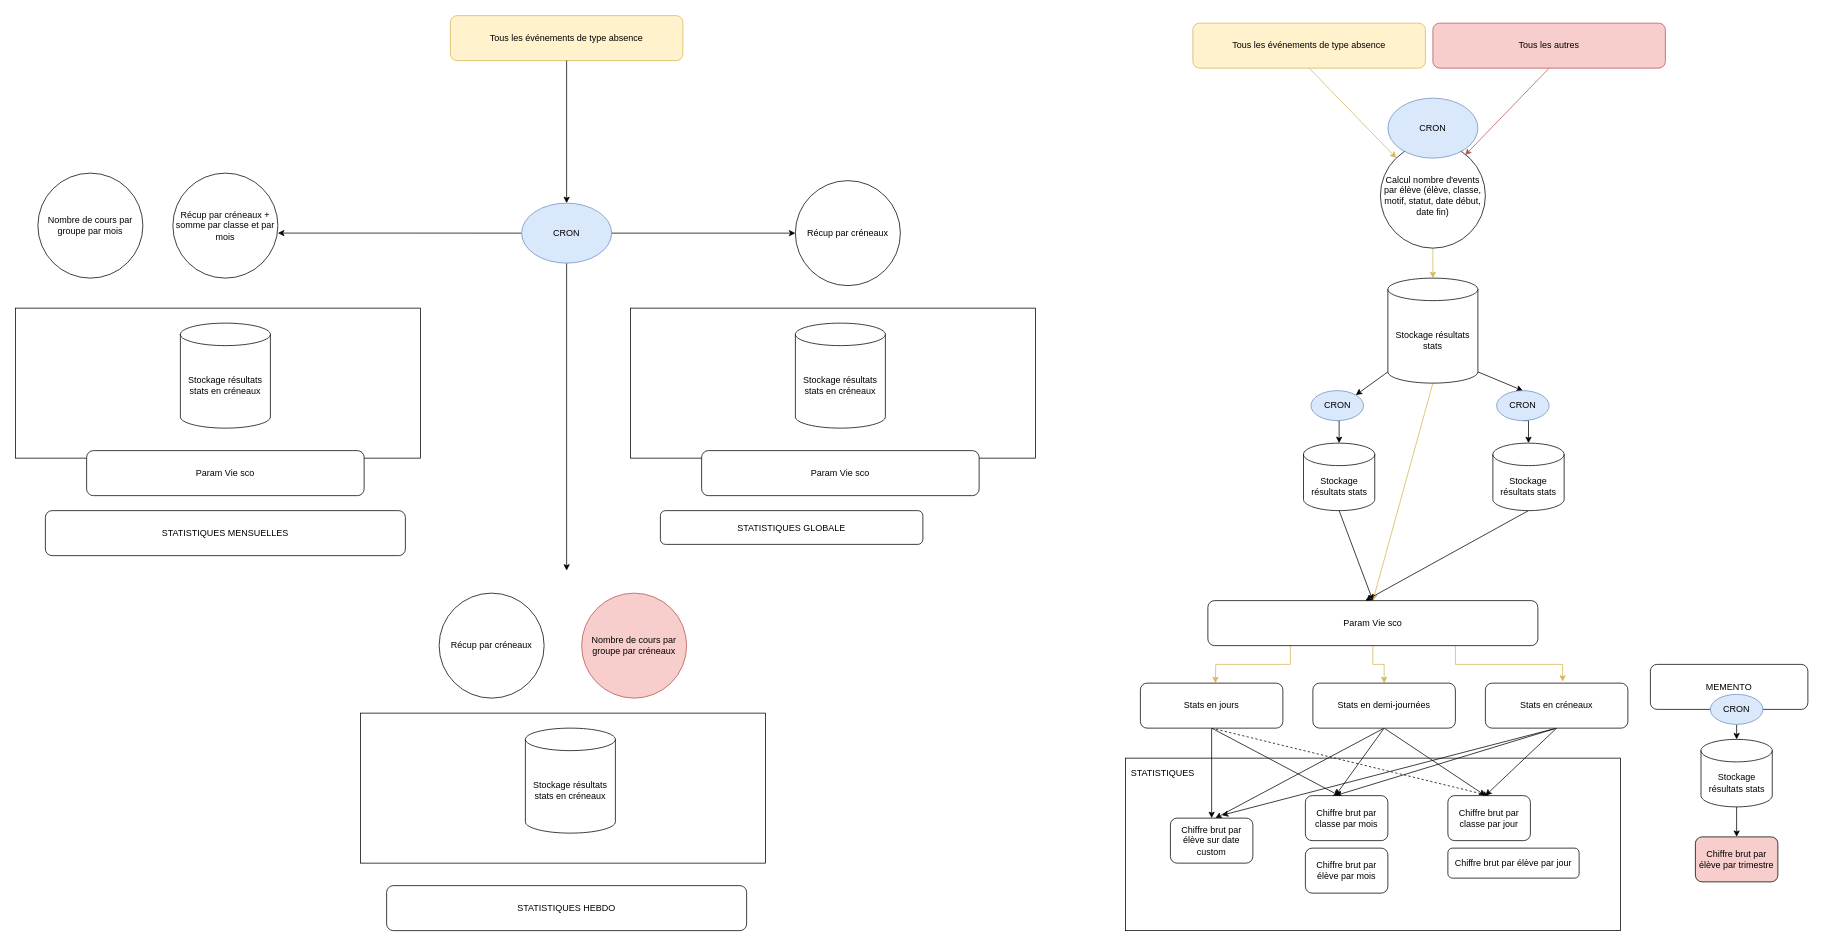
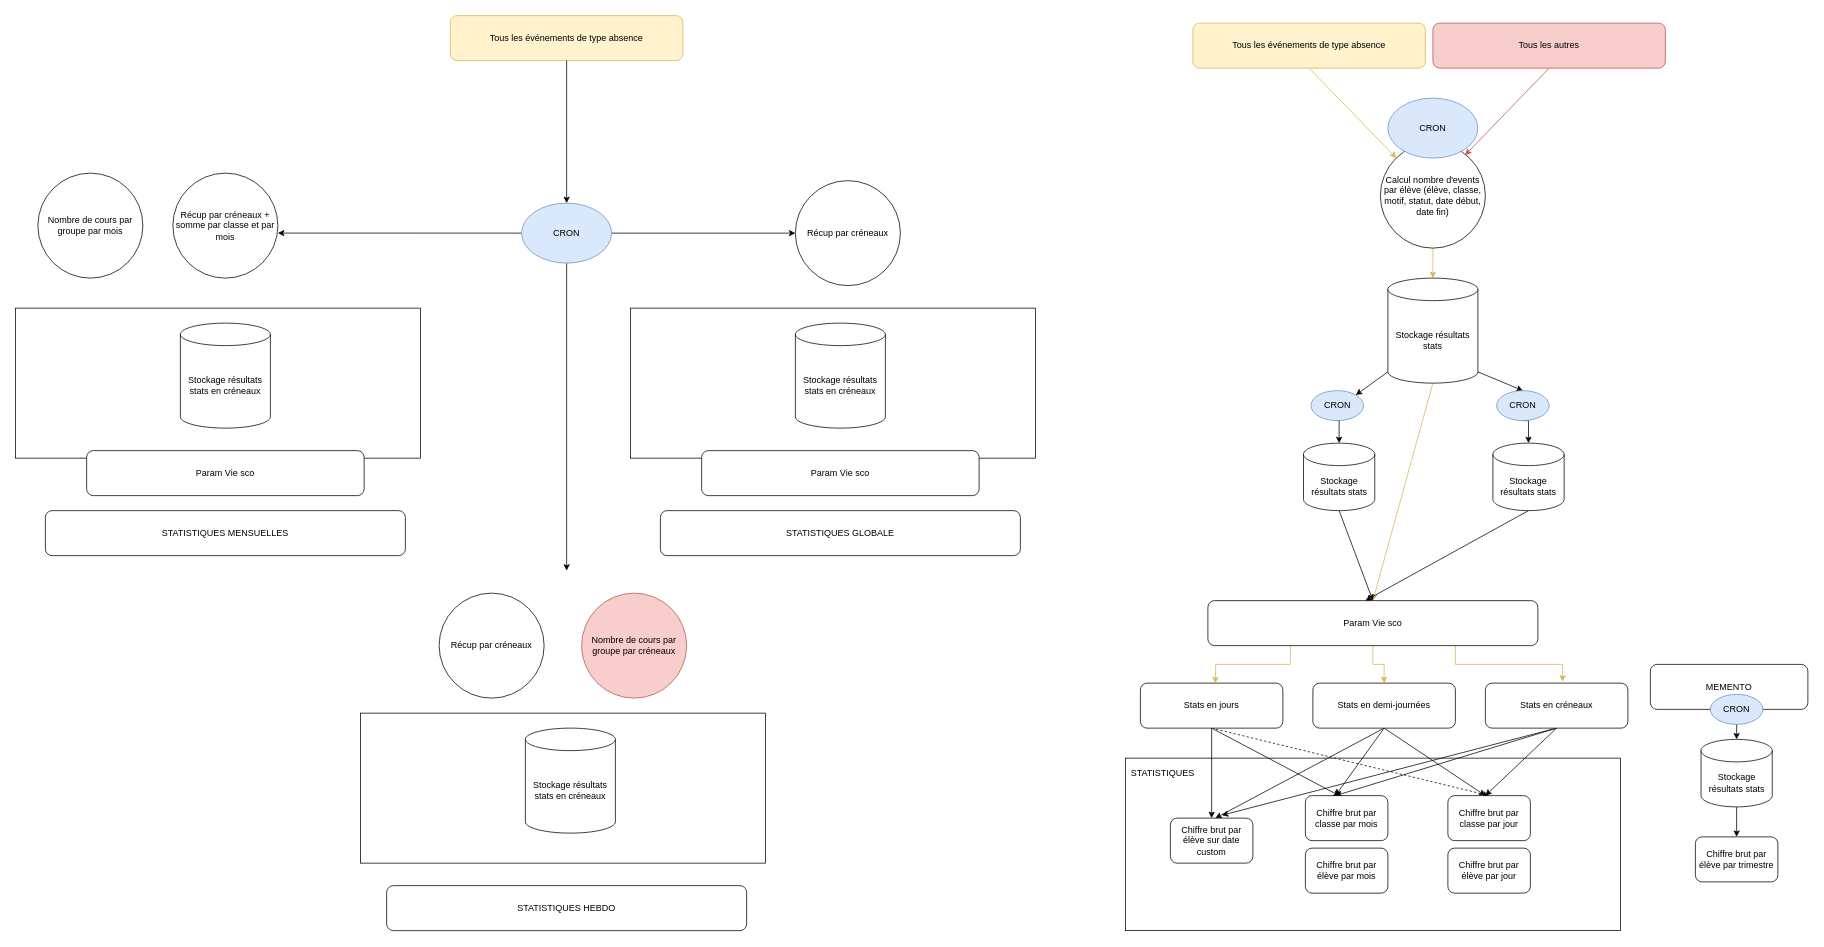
  <mxCell id="0" />
  <mxCell id="1" parent="0" />
  <mxCell id="2" value="" style="rounded=0;whiteSpace=wrap;html=1;" vertex="1" parent="1"><mxGeometry x="1500" y="1010" width="660" height="230" as="geometry" /></mxCell>
  <mxCell id="3" style="edgeStyle=none;rounded=0;orthogonalLoop=1;jettySize=auto;html=1;exitX=0.5;exitY=1;exitDx=0;exitDy=0;entryX=0.5;entryY=0;entryDx=0;entryDy=0;entryPerimeter=0;fillColor=#fff2cc;strokeColor=#d6b656;" edge="1" parent="1" source="4" target="17"><mxGeometry relative="1" as="geometry" /></mxCell>
  <mxCell id="4" value="Calcul nombre d'events par élève (élève, classe, motif, statut, date début, date fin)" style="ellipse;whiteSpace=wrap;html=1;aspect=fixed;" vertex="1" parent="1"><mxGeometry x="1840" y="190" width="140" height="140" as="geometry" /></mxCell>
  <mxCell id="5" style="rounded=0;orthogonalLoop=1;jettySize=auto;html=1;exitX=0.5;exitY=1;exitDx=0;exitDy=0;fillColor=#fff2cc;strokeColor=#d6b656;" edge="1" parent="1" source="6" target="4"><mxGeometry relative="1" as="geometry" /></mxCell>
  <mxCell id="6" value="Tous les événements de type absence" style="rounded=1;whiteSpace=wrap;html=1;fillColor=#fff2cc;strokeColor=#d6b656;" vertex="1" parent="1"><mxGeometry x="1590" y="30" width="310" height="60" as="geometry" /></mxCell>
  <mxCell id="7" style="edgeStyle=none;rounded=0;orthogonalLoop=1;jettySize=auto;html=1;exitX=0.5;exitY=1;exitDx=0;exitDy=0;entryX=0.807;entryY=0.114;entryDx=0;entryDy=0;entryPerimeter=0;fillColor=#f8cecc;strokeColor=#b85450;" edge="1" parent="1" source="8" target="4"><mxGeometry relative="1" as="geometry" /></mxCell>
  <mxCell id="8" value="Tous les autres" style="rounded=1;whiteSpace=wrap;html=1;fillColor=#f8cecc;strokeColor=#b85450;" vertex="1" parent="1"><mxGeometry x="1910" y="30" width="310" height="60" as="geometry" /></mxCell>
  <mxCell id="9" value="MEMENTO" style="rounded=1;whiteSpace=wrap;html=1;" vertex="1" parent="1"><mxGeometry x="2200" y="885" width="210" height="60" as="geometry" /></mxCell>
  <mxCell id="10" style="edgeStyle=orthogonalEdgeStyle;rounded=0;orthogonalLoop=1;jettySize=auto;html=1;exitX=0.25;exitY=1;exitDx=0;exitDy=0;entryX=0.579;entryY=0;entryDx=0;entryDy=0;entryPerimeter=0;fillColor=#fff2cc;strokeColor=#d6b656;" edge="1" parent="1" source="13"><mxGeometry relative="1" as="geometry"><mxPoint x="1620.01" y="910" as="targetPoint" /></mxGeometry></mxCell>
  <mxCell id="11" style="edgeStyle=orthogonalEdgeStyle;rounded=0;orthogonalLoop=1;jettySize=auto;html=1;exitX=0.5;exitY=1;exitDx=0;exitDy=0;fillColor=#fff2cc;strokeColor=#d6b656;" edge="1" parent="1" source="13" target="25"><mxGeometry relative="1" as="geometry" /></mxCell>
  <mxCell id="12" style="edgeStyle=orthogonalEdgeStyle;rounded=0;orthogonalLoop=1;jettySize=auto;html=1;exitX=0.75;exitY=1;exitDx=0;exitDy=0;entryX=0.542;entryY=-0.033;entryDx=0;entryDy=0;entryPerimeter=0;fillColor=#fff2cc;strokeColor=#d6b656;" edge="1" parent="1" source="13" target="29"><mxGeometry relative="1" as="geometry" /></mxCell>
  <mxCell id="13" value="Param Vie sco" style="rounded=1;whiteSpace=wrap;html=1;" vertex="1" parent="1"><mxGeometry x="1610" y="800" width="440" height="60" as="geometry" /></mxCell>
  <mxCell id="14" style="edgeStyle=none;rounded=0;orthogonalLoop=1;jettySize=auto;html=1;exitX=0.5;exitY=1;exitDx=0;exitDy=0;exitPerimeter=0;fillColor=#fff2cc;strokeColor=#d6b656;entryX=0.5;entryY=0;entryDx=0;entryDy=0;" edge="1" parent="1" source="17" target="13"><mxGeometry relative="1" as="geometry"><mxPoint x="1910" y="690" as="targetPoint" /></mxGeometry></mxCell>
  <mxCell id="15" style="edgeStyle=none;rounded=0;orthogonalLoop=1;jettySize=auto;html=1;exitX=0;exitY=1;exitDx=0;exitDy=-15;exitPerimeter=0;entryX=1;entryY=0;entryDx=0;entryDy=0;" edge="1" parent="1" source="17" target="37"><mxGeometry relative="1" as="geometry" /></mxCell>
  <mxCell id="16" style="edgeStyle=none;rounded=0;orthogonalLoop=1;jettySize=auto;html=1;exitX=1;exitY=1;exitDx=0;exitDy=-15;exitPerimeter=0;entryX=0.5;entryY=0;entryDx=0;entryDy=0;" edge="1" parent="1" source="17" target="39"><mxGeometry relative="1" as="geometry" /></mxCell>
  <mxCell id="17" value="Stockage résultats stats" style="shape=cylinder3;whiteSpace=wrap;html=1;boundedLbl=1;backgroundOutline=1;size=15;" vertex="1" parent="1"><mxGeometry x="1850" y="370" width="120" height="140" as="geometry" /></mxCell>
  <mxCell id="18" style="edgeStyle=none;rounded=0;orthogonalLoop=1;jettySize=auto;html=1;exitX=0.5;exitY=1;exitDx=0;exitDy=0;" edge="1" parent="1" source="21" target="30"><mxGeometry relative="1" as="geometry" /></mxCell>
  <mxCell id="19" style="edgeStyle=none;rounded=0;orthogonalLoop=1;jettySize=auto;html=1;exitX=0.5;exitY=1;exitDx=0;exitDy=0;entryX=0.417;entryY=0.007;entryDx=0;entryDy=0;entryPerimeter=0;" edge="1" parent="1" source="21" target="31"><mxGeometry relative="1" as="geometry" /></mxCell>
  <mxCell id="20" style="edgeStyle=none;rounded=0;orthogonalLoop=1;jettySize=auto;html=1;exitX=0.5;exitY=1;exitDx=0;exitDy=0;entryX=0.5;entryY=0;entryDx=0;entryDy=0;dashed=1;" edge="1" parent="1" source="21" target="33"><mxGeometry relative="1" as="geometry" /></mxCell>
  <mxCell id="21" value="Stats en jours" style="rounded=1;whiteSpace=wrap;html=1;" vertex="1" parent="1"><mxGeometry x="1520" y="910" width="190" height="60" as="geometry" /></mxCell>
  <mxCell id="22" style="edgeStyle=none;rounded=0;orthogonalLoop=1;jettySize=auto;html=1;exitX=0.5;exitY=1;exitDx=0;exitDy=0;" edge="1" parent="1" source="25"><mxGeometry relative="1" as="geometry"><mxPoint x="1620" y="1090" as="targetPoint" /></mxGeometry></mxCell>
  <mxCell id="23" style="edgeStyle=none;rounded=0;orthogonalLoop=1;jettySize=auto;html=1;exitX=0.5;exitY=1;exitDx=0;exitDy=0;" edge="1" parent="1" source="25"><mxGeometry relative="1" as="geometry"><mxPoint x="1780" y="1060" as="targetPoint" /></mxGeometry></mxCell>
  <mxCell id="24" style="edgeStyle=none;rounded=0;orthogonalLoop=1;jettySize=auto;html=1;exitX=0.5;exitY=1;exitDx=0;exitDy=0;" edge="1" parent="1" source="25"><mxGeometry relative="1" as="geometry"><mxPoint x="1980" y="1060" as="targetPoint" /></mxGeometry></mxCell>
  <mxCell id="25" value="Stats en demi-journées" style="rounded=1;whiteSpace=wrap;html=1;" vertex="1" parent="1"><mxGeometry x="1750" y="910" width="190" height="60" as="geometry" /></mxCell>
  <mxCell id="26" style="edgeStyle=none;rounded=0;orthogonalLoop=1;jettySize=auto;html=1;exitX=0.5;exitY=1;exitDx=0;exitDy=0;entryX=0.625;entryY=-0.064;entryDx=0;entryDy=0;entryPerimeter=0;" edge="1" parent="1" source="29" target="30"><mxGeometry relative="1" as="geometry" /></mxCell>
  <mxCell id="27" style="edgeStyle=none;rounded=0;orthogonalLoop=1;jettySize=auto;html=1;exitX=0.5;exitY=1;exitDx=0;exitDy=0;" edge="1" parent="1" source="29"><mxGeometry relative="1" as="geometry"><mxPoint x="1780" y="1060" as="targetPoint" /></mxGeometry></mxCell>
  <mxCell id="28" style="edgeStyle=none;rounded=0;orthogonalLoop=1;jettySize=auto;html=1;exitX=0.5;exitY=1;exitDx=0;exitDy=0;" edge="1" parent="1" source="29"><mxGeometry relative="1" as="geometry"><mxPoint x="1980" y="1060" as="targetPoint" /></mxGeometry></mxCell>
  <mxCell id="29" value="Stats en créneaux" style="rounded=1;whiteSpace=wrap;html=1;" vertex="1" parent="1"><mxGeometry x="1980" y="910" width="190" height="60" as="geometry" /></mxCell>
  <mxCell id="30" value="Chiffre brut par élève sur date custom" style="rounded=1;whiteSpace=wrap;html=1;" vertex="1" parent="1"><mxGeometry x="1560" y="1090" width="110" height="60" as="geometry" /></mxCell>
  <mxCell id="31" value="Chiffre brut par classe par mois" style="rounded=1;whiteSpace=wrap;html=1;" vertex="1" parent="1"><mxGeometry x="1740" y="1060" width="110" height="60" as="geometry" /></mxCell>
  <mxCell id="32" value="Chiffre brut par élève par mois" style="rounded=1;whiteSpace=wrap;html=1;" vertex="1" parent="1"><mxGeometry x="1740" y="1130" width="110" height="60" as="geometry" /></mxCell>
  <mxCell id="33" value="Chiffre brut par classe par jour" style="rounded=1;whiteSpace=wrap;html=1;" vertex="1" parent="1"><mxGeometry x="1930" y="1060" width="110" height="60" as="geometry" /></mxCell>
- <mxCell id="34" value="Chiffre brut par élève par jour" style="rounded=1;whiteSpace=wrap;html=1;" vertex="1" parent="1"><mxGeometry x="1930" y="1130" width="175" height="40" as="geometry" /></mxCell>
+ <mxCell id="34" value="Chiffre brut par élève par jour" style="rounded=1;whiteSpace=wrap;html=1;" vertex="1" parent="1"><mxGeometry x="1930" y="1130" width="110" height="60" as="geometry" /></mxCell>
  <mxCell id="35" value="CRON" style="ellipse;whiteSpace=wrap;html=1;fillColor=#dae8fc;strokeColor=#6c8ebf;" vertex="1" parent="1"><mxGeometry x="1850" y="130" width="120" height="80" as="geometry" /></mxCell>
  <mxCell id="36" style="edgeStyle=orthogonalEdgeStyle;rounded=0;orthogonalLoop=1;jettySize=auto;html=1;exitX=0.5;exitY=1;exitDx=0;exitDy=0;entryX=0.5;entryY=0;entryDx=0;entryDy=0;entryPerimeter=0;" edge="1" parent="1" source="37" target="41"><mxGeometry relative="1" as="geometry" /></mxCell>
  <mxCell id="37" value="CRON" style="ellipse;whiteSpace=wrap;html=1;fillColor=#dae8fc;strokeColor=#6c8ebf;" vertex="1" parent="1"><mxGeometry x="1747.5" y="520" width="70" height="40" as="geometry" /></mxCell>
  <mxCell id="38" style="edgeStyle=orthogonalEdgeStyle;rounded=0;orthogonalLoop=1;jettySize=auto;html=1;exitX=0.5;exitY=1;exitDx=0;exitDy=0;entryX=0.5;entryY=0;entryDx=0;entryDy=0;entryPerimeter=0;" edge="1" parent="1" source="39" target="43"><mxGeometry relative="1" as="geometry" /></mxCell>
  <mxCell id="39" value="CRON" style="ellipse;whiteSpace=wrap;html=1;fillColor=#dae8fc;strokeColor=#6c8ebf;" vertex="1" parent="1"><mxGeometry x="1995" y="520" width="70" height="40" as="geometry" /></mxCell>
  <mxCell id="40" style="edgeStyle=none;rounded=0;orthogonalLoop=1;jettySize=auto;html=1;exitX=0.5;exitY=1;exitDx=0;exitDy=0;exitPerimeter=0;entryX=0.5;entryY=0;entryDx=0;entryDy=0;" edge="1" parent="1" source="41" target="13"><mxGeometry relative="1" as="geometry" /></mxCell>
  <mxCell id="41" value="Stockage résultats stats" style="shape=cylinder3;whiteSpace=wrap;html=1;boundedLbl=1;backgroundOutline=1;size=15;" vertex="1" parent="1"><mxGeometry x="1737.5" y="590" width="95" height="90" as="geometry" /></mxCell>
  <mxCell id="42" style="edgeStyle=none;rounded=0;orthogonalLoop=1;jettySize=auto;html=1;exitX=0.5;exitY=1;exitDx=0;exitDy=0;exitPerimeter=0;" edge="1" parent="1" source="43"><mxGeometry relative="1" as="geometry"><mxPoint x="1820" y="800" as="targetPoint" /></mxGeometry></mxCell>
  <mxCell id="43" value="Stockage résultats stats" style="shape=cylinder3;whiteSpace=wrap;html=1;boundedLbl=1;backgroundOutline=1;size=15;" vertex="1" parent="1"><mxGeometry x="1990" y="590" width="95" height="90" as="geometry" /></mxCell>
  <mxCell id="44" style="edgeStyle=orthogonalEdgeStyle;rounded=0;orthogonalLoop=1;jettySize=auto;html=1;exitX=0.5;exitY=1;exitDx=0;exitDy=0;entryX=0.5;entryY=0;entryDx=0;entryDy=0;entryPerimeter=0;" edge="1" parent="1" source="45" target="47"><mxGeometry relative="1" as="geometry" /></mxCell>
  <mxCell id="45" value="CRON" style="ellipse;whiteSpace=wrap;html=1;fillColor=#dae8fc;strokeColor=#6c8ebf;" vertex="1" parent="1"><mxGeometry x="2280" y="925" width="70" height="40" as="geometry" /></mxCell>
  <mxCell id="46" style="edgeStyle=orthogonalEdgeStyle;rounded=0;orthogonalLoop=1;jettySize=auto;html=1;exitX=0.5;exitY=1;exitDx=0;exitDy=0;exitPerimeter=0;entryX=0.5;entryY=0;entryDx=0;entryDy=0;" edge="1" parent="1" source="47" target="48"><mxGeometry relative="1" as="geometry" /></mxCell>
  <mxCell id="47" value="Stockage résultats stats" style="shape=cylinder3;whiteSpace=wrap;html=1;boundedLbl=1;backgroundOutline=1;size=15;" vertex="1" parent="1"><mxGeometry x="2267.5" y="985" width="95" height="90" as="geometry" /></mxCell>
- <mxCell id="48" value="Chiffre brut par élève par trimestre" style="rounded=1;whiteSpace=wrap;html=1;fillColor=#f8cecc;" vertex="1" parent="1"><mxGeometry x="2260" y="1115" width="110" height="60" as="geometry" /></mxCell>
+ <mxCell id="48" value="Chiffre brut par élève par trimestre" style="rounded=1;whiteSpace=wrap;html=1;" vertex="1" parent="1"><mxGeometry x="2260" y="1115" width="110" height="60" as="geometry" /></mxCell>
  <mxCell id="49" value="Tous les événements de type absence" style="rounded=1;whiteSpace=wrap;html=1;fillColor=#fff2cc;strokeColor=#d6b656;" vertex="1" parent="1"><mxGeometry x="600" y="20" width="310" height="60" as="geometry" /></mxCell>
  <mxCell id="50" style="rounded=0;orthogonalLoop=1;jettySize=auto;html=1;exitX=1;exitY=0.5;exitDx=0;exitDy=0;entryX=0.5;entryY=1;entryDx=0;entryDy=0;" edge="1" parent="1" source="53" target="62"><mxGeometry relative="1" as="geometry"><mxPoint x="860" y="320" as="targetPoint" /></mxGeometry></mxCell>
  <mxCell id="51" style="edgeStyle=none;rounded=0;orthogonalLoop=1;jettySize=auto;html=1;exitX=0;exitY=0.5;exitDx=0;exitDy=0;entryX=0.571;entryY=0;entryDx=0;entryDy=0;entryPerimeter=0;" edge="1" parent="1" source="53" target="56"><mxGeometry relative="1" as="geometry"><mxPoint x="380" y="180" as="targetPoint" /></mxGeometry></mxCell>
  <mxCell id="52" style="edgeStyle=none;rounded=0;orthogonalLoop=1;jettySize=auto;html=1;exitX=0.5;exitY=1;exitDx=0;exitDy=0;" edge="1" parent="1" source="53"><mxGeometry relative="1" as="geometry"><mxPoint x="755" y="760" as="targetPoint" /></mxGeometry></mxCell>
  <mxCell id="53" value="CRON" style="ellipse;whiteSpace=wrap;html=1;fillColor=#dae8fc;strokeColor=#6c8ebf;" vertex="1" parent="1"><mxGeometry x="695" y="270" width="120" height="80" as="geometry" /></mxCell>
  <mxCell id="54" style="edgeStyle=none;rounded=0;orthogonalLoop=1;jettySize=auto;html=1;exitX=0.5;exitY=1;exitDx=0;exitDy=0;entryX=0.5;entryY=0;entryDx=0;entryDy=0;" edge="1" parent="1" source="49" target="53"><mxGeometry relative="1" as="geometry"><mxPoint x="825" y="210" as="sourcePoint" /></mxGeometry></mxCell>
  <mxCell id="55" value="" style="rounded=0;whiteSpace=wrap;html=1;" vertex="1" parent="1"><mxGeometry x="20" y="410" width="540" height="200" as="geometry" /></mxCell>
  <mxCell id="56" value="Récup par créneaux + somme par classe et par mois" style="ellipse;whiteSpace=wrap;html=1;aspect=fixed;direction=south;" vertex="1" parent="1"><mxGeometry x="230" y="230" width="140" height="140" as="geometry" /></mxCell>
  <mxCell id="57" value="Stockage résultats stats en créneaux" style="shape=cylinder3;whiteSpace=wrap;html=1;boundedLbl=1;backgroundOutline=1;size=15;" vertex="1" parent="1"><mxGeometry x="240" y="430" width="120" height="140" as="geometry" /></mxCell>
  <mxCell id="58" value="STATISTIQUES MENSUELLES" style="rounded=1;whiteSpace=wrap;html=1;" vertex="1" parent="1"><mxGeometry x="60" y="680" width="480" height="60" as="geometry" /></mxCell>
  <mxCell id="59" value="STATISTIQUES" style="text;html=1;strokeColor=none;fillColor=none;align=center;verticalAlign=middle;whiteSpace=wrap;rounded=0;" vertex="1" parent="1"><mxGeometry x="1530" y="1020" width="40" height="20" as="geometry" /></mxCell>
  <mxCell id="60" value="Param Vie sco" style="rounded=1;whiteSpace=wrap;html=1;" vertex="1" parent="1"><mxGeometry x="115" y="600" width="370" height="60" as="geometry" /></mxCell>
  <mxCell id="61" value="" style="rounded=0;whiteSpace=wrap;html=1;" vertex="1" parent="1"><mxGeometry x="840" y="410" width="540" height="200" as="geometry" /></mxCell>
  <mxCell id="62" value="Récup par créneaux" style="ellipse;whiteSpace=wrap;html=1;aspect=fixed;direction=south;" vertex="1" parent="1"><mxGeometry x="1060" y="240" width="140" height="140" as="geometry" /></mxCell>
  <mxCell id="63" value="Stockage résultats stats en créneaux" style="shape=cylinder3;whiteSpace=wrap;html=1;boundedLbl=1;backgroundOutline=1;size=15;" vertex="1" parent="1"><mxGeometry x="1060" y="430" width="120" height="140" as="geometry" /></mxCell>
- <mxCell id="64" value="STATISTIQUES GLOBALE" style="rounded=1;whiteSpace=wrap;html=1;" vertex="1" parent="1"><mxGeometry x="880" y="680" width="350" height="45" as="geometry" /></mxCell>
+ <mxCell id="64" value="STATISTIQUES GLOBALE" style="rounded=1;whiteSpace=wrap;html=1;" vertex="1" parent="1"><mxGeometry x="880" y="680" width="480" height="60" as="geometry" /></mxCell>
  <mxCell id="65" value="Param Vie sco" style="rounded=1;whiteSpace=wrap;html=1;" vertex="1" parent="1"><mxGeometry x="935" y="600" width="370" height="60" as="geometry" /></mxCell>
  <mxCell id="66" value="" style="rounded=0;whiteSpace=wrap;html=1;" vertex="1" parent="1"><mxGeometry x="480" y="950" width="540" height="200" as="geometry" /></mxCell>
  <mxCell id="67" value="Récup par créneaux" style="ellipse;whiteSpace=wrap;html=1;aspect=fixed;direction=south;" vertex="1" parent="1"><mxGeometry x="585" y="790" width="140" height="140" as="geometry" /></mxCell>
  <mxCell id="68" value="Stockage résultats stats en créneaux" style="shape=cylinder3;whiteSpace=wrap;html=1;boundedLbl=1;backgroundOutline=1;size=15;" vertex="1" parent="1"><mxGeometry x="700" y="970" width="120" height="140" as="geometry" /></mxCell>
  <mxCell id="69" value="STATISTIQUES HEBDO" style="rounded=1;whiteSpace=wrap;html=1;" vertex="1" parent="1"><mxGeometry x="515" y="1180" width="480" height="60" as="geometry" /></mxCell>
  <mxCell id="70" value="Nombre de cours par groupe par mois" style="ellipse;whiteSpace=wrap;html=1;aspect=fixed;direction=south;" vertex="1" parent="1"><mxGeometry x="50" y="230" width="140" height="140" as="geometry" /></mxCell>
  <mxCell id="71" value="Nombre de cours par groupe par créneaux" style="ellipse;whiteSpace=wrap;html=1;aspect=fixed;direction=south;fillColor=#f8cecc;strokeColor=#b85450;" vertex="1" parent="1"><mxGeometry x="775" y="790" width="140" height="140" as="geometry" /></mxCell>
